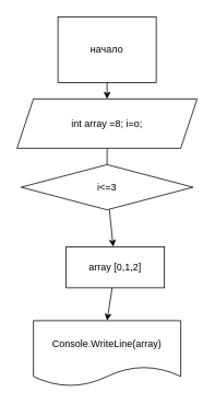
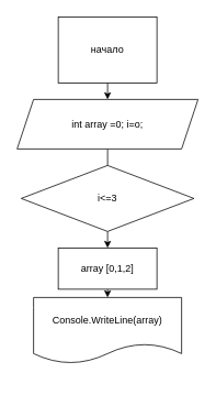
  <mxCell id="0" />
  <mxCell id="1" parent="0" />
  <mxCell id="2" value="" style="edgeStyle=none;html=1;" edge="1" parent="1" source="3" target="5"><mxGeometry relative="1" as="geometry" /></mxCell>
  <mxCell id="3" value="начало" style="whiteSpace=wrap;html=1;rounded=0;" vertex="1" parent="1"><mxGeometry x="70" y="20" width="120" height="80" as="geometry" /></mxCell>
  <mxCell id="4" value="" style="edgeStyle=none;html=1;endArrow=none;" edge="1" parent="1" source="5" target="7"><mxGeometry relative="1" as="geometry" /></mxCell>
- <mxCell id="5" value="int array =8; i=o;" style="shape=parallelogram;perimeter=parallelogramPerimeter;whiteSpace=wrap;html=1;fixedSize=1;" vertex="1" parent="1"><mxGeometry x="20" y="120" width="220" height="60" as="geometry" /></mxCell>
+ <mxCell id="5" value="int array =0; i=o;" style="shape=parallelogram;perimeter=parallelogramPerimeter;whiteSpace=wrap;html=1;fixedSize=1;" vertex="1" parent="1"><mxGeometry x="20" y="120" width="220" height="60" as="geometry" /></mxCell>
  <mxCell id="6" value="" style="edgeStyle=none;html=1;" edge="1" parent="1" source="7" target="9"><mxGeometry relative="1" as="geometry" /></mxCell>
- <mxCell id="7" value="i&amp;lt;=3" style="rhombus;whiteSpace=wrap;html=1;" vertex="1" parent="1"><mxGeometry x="25" y="200" width="210" height="55" as="geometry" /></mxCell>
+ <mxCell id="7" value="i&amp;lt;=3" style="rhombus;whiteSpace=wrap;html=1;" vertex="1" parent="1"><mxGeometry x="25" y="200" width="210" height="80" as="geometry" /></mxCell>
  <mxCell id="8" style="edgeStyle=none;html=1;entryX=0.5;entryY=0;entryDx=0;entryDy=0;" edge="1" parent="1" source="9" target="10"><mxGeometry relative="1" as="geometry" /></mxCell>
- <mxCell id="9" value="array [0,1,2]" style="rounded=0;whiteSpace=wrap;html=1;" vertex="1" parent="1"><mxGeometry x="80" y="300" width="120" height="50" as="geometry" /></mxCell>
- <mxCell id="10" value="Console.WriteLine(array)" style="shape=document;whiteSpace=wrap;html=1;boundedLbl=1;" vertex="1" parent="1"><mxGeometry x="40" y="390" width="180" height="80" as="geometry" /></mxCell>
+ <mxCell id="9" value="array [0,1,2]" style="rounded=0;whiteSpace=wrap;html=1;" vertex="1" parent="1"><mxGeometry x="70" y="300" width="120" height="50" as="geometry" /></mxCell>
+ <mxCell id="10" value="Console.WriteLine(array)" style="shape=document;whiteSpace=wrap;html=1;boundedLbl=1;" vertex="1" parent="1"><mxGeometry x="40" y="360" width="180" height="80" as="geometry" /></mxCell>
